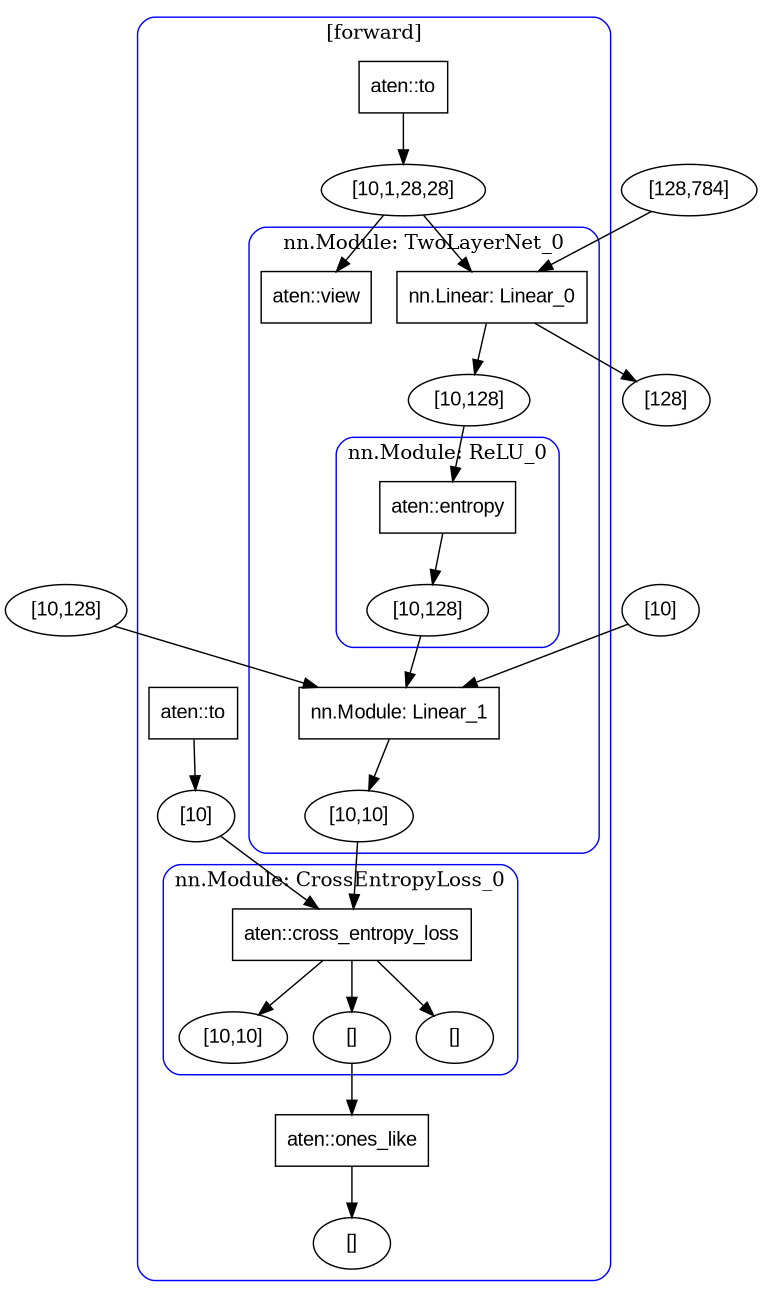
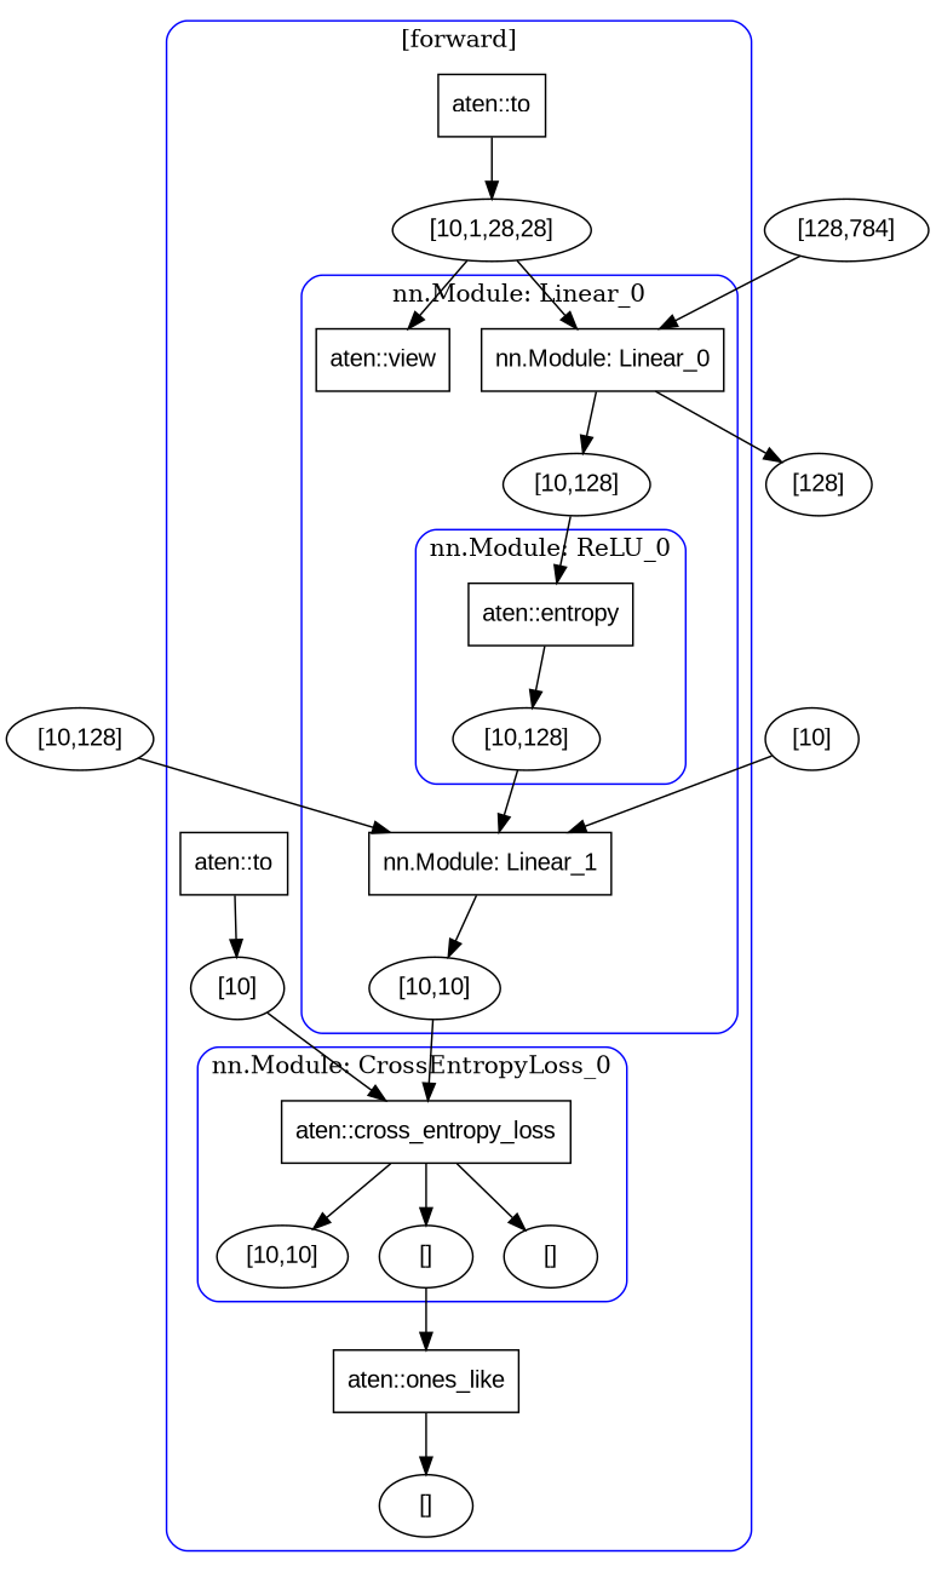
  digraph {
    rankdir=TB
    node [fontname=Arial shape=ellipse]
    n1 [label="aten::entropy" shape=box]
    n2 [label="[10,128]"]
    n3 [label="aten::view" shape=box]
-   n4 [label="nn.Linear: Linear_0" shape=box]
+   n4 [label="nn.Module: Linear_0" shape=box]
    n5 [label="nn.Module: Linear_1" shape=box]
    n6 [label="[10,128]"]
    n7 [label="[10,10]"]
    n8 [label="aten::cross_entropy_loss" shape=box]
    n9 [label="[10,10]"]
    n10 [label="[]"]
    n11 [label="[]"]
    n12 [label="aten::to" shape=box]
    n13 [label="aten::to" shape=box]
    n14 [label="aten::ones_like" shape=box]
    n15 [label="[10,1,28,28]"]
    n16 [label="[10]"]
    n17 [label="[]"]
    n18 [label="[128]"]
    n19 [label="[128,784]"]
    n20 [label="[10,128]"]
    n21 [label="[10]"]
    subgraph cluster_1 {
      color=blue
      label="[forward]"
      style=rounded
      n12
      n13
      n14
      n15
      n16
      n17
      subgraph cluster_2 {
        color=blue
-       label="nn.Module: TwoLayerNet_0"
+       label="nn.Module: Linear_0"
        style=rounded
        n3
        n4
        n5
        n6
        n7
        subgraph cluster_3 {
          color=blue
          label="nn.Module: ReLU_0"
          style=rounded
          n1
          n2
        }
      }
      subgraph cluster_4 {
        color=blue
        label="nn.Module: CrossEntropyLoss_0"
        style=rounded
        n8
        n9
        n10
        n11
      }
    }
    n1 -> n2
    n2 -> n5
    n4 -> n6
    n4 -> n18
    n5 -> n7
    n6 -> n1
    n7 -> n8
    n8 -> n9
    n8 -> n10
    n8 -> n11
    n10 -> n14
    n12 -> n15
    n13 -> n16
    n14 -> n17
    n15 -> n3
    n15 -> n4
    n16 -> n8
    n19 -> n4
    n20 -> n5
    n21 -> n5
  }
